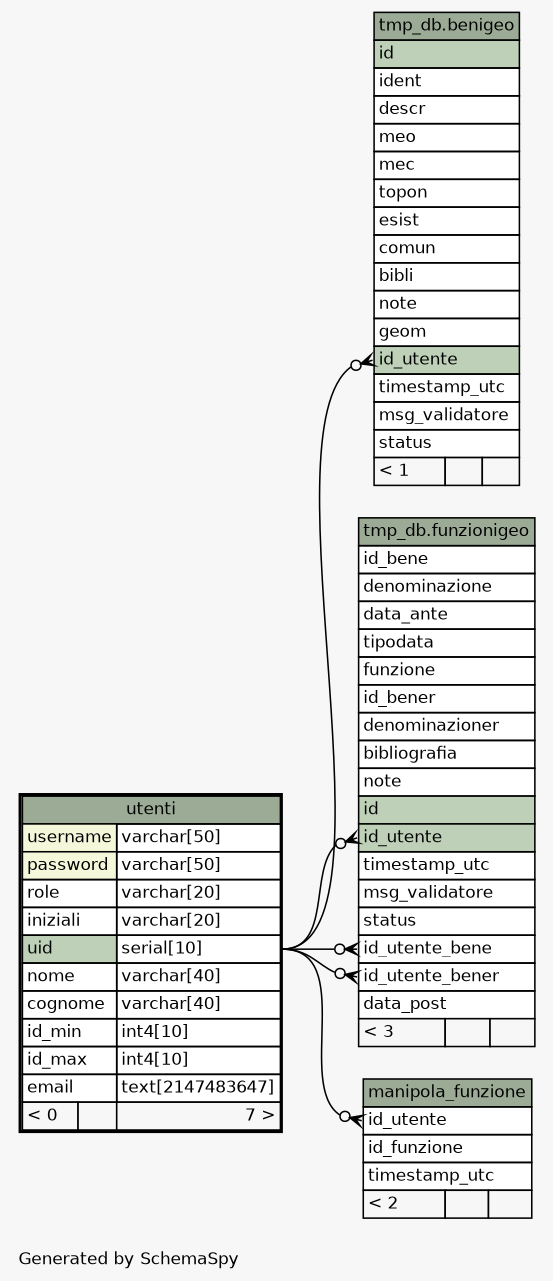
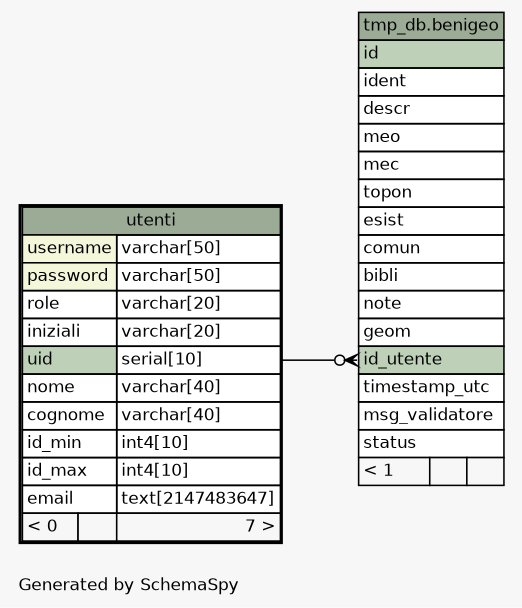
  digraph {
    bgcolor="#f7f7f7"
    fontname=Helvetica
    fontsize=11
    label="\nGenerated by SchemaSpy"
    labeljust=l
    nodesep=0.18
    rankdir=RL
    ranksep=0.46
    node [fontname=Helvetica fontsize=11 shape=plaintext]
    edge [arrowhead=none arrowsize=0.8 arrowtail=crowodot dir=back headport="uid.type:e" tailport="id_utente:w"]
    n1 [label=<     <TABLE BORDER="0" CELLBORDER="1" CELLSPACING="0" BGCOLOR="#ffffff">       <TR><TD COLSPAN="3" BGCOLOR="#9bab96" ALIGN="CENTER">tmp_db.benigeo</TD></TR>       <TR><TD PORT="id" COLSPAN="3" BGCOLOR="#bed1b8" ALIGN="LEFT">id</TD></TR>       <TR><TD PORT="ident" COLSPAN="3" ALIGN="LEFT">ident</TD></TR>       <TR><TD PORT="descr" COLSPAN="3" ALIGN="LEFT">descr</TD></TR>       <TR><TD PORT="meo" COLSPAN="3" ALIGN="LEFT">meo</TD></TR>       <TR><TD PORT="mec" COLSPAN="3" ALIGN="LEFT">mec</TD></TR>       <TR><TD PORT="topon" COLSPAN="3" ALIGN="LEFT">topon</TD></TR>       <TR><TD PORT="esist" COLSPAN="3" ALIGN="LEFT">esist</TD></TR>       <TR><TD PORT="comun" COLSPAN="3" ALIGN="LEFT">comun</TD></TR>       <TR><TD PORT="bibli" COLSPAN="3" ALIGN="LEFT">bibli</TD></TR>       <TR><TD PORT="note" COLSPAN="3" ALIGN="LEFT">note</TD></TR>       <TR><TD PORT="geom" COLSPAN="3" ALIGN="LEFT">geom</TD></TR>       <TR><TD PORT="id_utente" COLSPAN="3" BGCOLOR="#bed1b8" ALIGN="LEFT">id_utente</TD></TR>       <TR><TD PORT="timestamp_utc" COLSPAN="3" ALIGN="LEFT">timestamp_utc</TD></TR>       <TR><TD PORT="msg_validatore" COLSPAN="3" ALIGN="LEFT">msg_validatore</TD></TR>       <TR><TD PORT="status" COLSPAN="3" ALIGN="LEFT">status</TD></TR>       <TR><TD ALIGN="LEFT" BGCOLOR="#f7f7f7">&lt; 1</TD><TD ALIGN="RIGHT" BGCOLOR="#f7f7f7">  </TD><TD ALIGN="RIGHT" BGCOLOR="#f7f7f7">  </TD></TR>     </TABLE>>]
    n2 [label=<     <TABLE BORDER="2" CELLBORDER="1" CELLSPACING="0" BGCOLOR="#ffffff">       <TR><TD COLSPAN="3" BGCOLOR="#9bab96" ALIGN="CENTER">utenti</TD></TR>       <TR><TD PORT="username" COLSPAN="2" BGCOLOR="#f4f7da" ALIGN="LEFT">username</TD><TD PORT="username.type" ALIGN="LEFT">varchar[50]</TD></TR>       <TR><TD PORT="password" COLSPAN="2" BGCOLOR="#f4f7da" ALIGN="LEFT">password</TD><TD PORT="password.type" ALIGN="LEFT">varchar[50]</TD></TR>       <TR><TD PORT="role" COLSPAN="2" ALIGN="LEFT">role</TD><TD PORT="role.type" ALIGN="LEFT">varchar[20]</TD></TR>       <TR><TD PORT="iniziali" COLSPAN="2" ALIGN="LEFT">iniziali</TD><TD PORT="iniziali.type" ALIGN="LEFT">varchar[20]</TD></TR>       <TR><TD PORT="uid" COLSPAN="2" BGCOLOR="#bed1b8" ALIGN="LEFT">uid</TD><TD PORT="uid.type" ALIGN="LEFT">serial[10]</TD></TR>       <TR><TD PORT="nome" COLSPAN="2" ALIGN="LEFT">nome</TD><TD PORT="nome.type" ALIGN="LEFT">varchar[40]</TD></TR>       <TR><TD PORT="cognome" COLSPAN="2" ALIGN="LEFT">cognome</TD><TD PORT="cognome.type" ALIGN="LEFT">varchar[40]</TD></TR>       <TR><TD PORT="id_min" COLSPAN="2" ALIGN="LEFT">id_min</TD><TD PORT="id_min.type" ALIGN="LEFT">int4[10]</TD></TR>       <TR><TD PORT="id_max" COLSPAN="2" ALIGN="LEFT">id_max</TD><TD PORT="id_max.type" ALIGN="LEFT">int4[10]</TD></TR>       <TR><TD PORT="email" COLSPAN="2" ALIGN="LEFT">email</TD><TD PORT="email.type" ALIGN="LEFT">text[2147483647]</TD></TR>       <TR><TD ALIGN="LEFT" BGCOLOR="#f7f7f7">&lt; 0</TD><TD ALIGN="RIGHT" BGCOLOR="#f7f7f7">  </TD><TD ALIGN="RIGHT" BGCOLOR="#f7f7f7">7 &gt;</TD></TR>     </TABLE>>]
-   n3 [label=<     <TABLE BORDER="0" CELLBORDER="1" CELLSPACING="0" BGCOLOR="#ffffff">       <TR><TD COLSPAN="3" BGCOLOR="#9bab96" ALIGN="CENTER">tmp_db.funzionigeo</TD></TR>       <TR><TD PORT="id_bene" COLSPAN="3" ALIGN="LEFT">id_bene</TD></TR>       <TR><TD PORT="denominazione" COLSPAN="3" ALIGN="LEFT">denominazione</TD></TR>       <TR><TD PORT="data_ante" COLSPAN="3" ALIGN="LEFT">data_ante</TD></TR>       <TR><TD PORT="tipodata" COLSPAN="3" ALIGN="LEFT">tipodata</TD></TR>       <TR><TD PORT="funzione" COLSPAN="3" ALIGN="LEFT">funzione</TD></TR>       <TR><TD PORT="id_bener" COLSPAN="3" ALIGN="LEFT">id_bener</TD></TR>       <TR><TD PORT="denominazioner" COLSPAN="3" ALIGN="LEFT">denominazioner</TD></TR>       <TR><TD PORT="bibliografia" COLSPAN="3" ALIGN="LEFT">bibliografia</TD></TR>       <TR><TD PORT="note" COLSPAN="3" ALIGN="LEFT">note</TD></TR>       <TR><TD PORT="id" COLSPAN="3" BGCOLOR="#bed1b8" ALIGN="LEFT">id</TD></TR>       <TR><TD PORT="id_utente" COLSPAN="3" BGCOLOR="#bed1b8" ALIGN="LEFT">id_utente</TD></TR>       <TR><TD PORT="timestamp_utc" COLSPAN="3" ALIGN="LEFT">timestamp_utc</TD></TR>       <TR><TD PORT="msg_validatore" COLSPAN="3" ALIGN="LEFT">msg_validatore</TD></TR>       <TR><TD PORT="status" COLSPAN="3" ALIGN="LEFT">status</TD></TR>       <TR><TD PORT="id_utente_bene" COLSPAN="3" ALIGN="LEFT">id_utente_bene</TD></TR>       <TR><TD PORT="id_utente_bener" COLSPAN="3" ALIGN="LEFT">id_utente_bener</TD></TR>       <TR><TD PORT="data_post" COLSPAN="3" ALIGN="LEFT">data_post</TD></TR>       <TR><TD ALIGN="LEFT" BGCOLOR="#f7f7f7">&lt; 3</TD><TD ALIGN="RIGHT" BGCOLOR="#f7f7f7">  </TD><TD ALIGN="RIGHT" BGCOLOR="#f7f7f7">  </TD></TR>     </TABLE>>]
-   n4 [label=<     <TABLE BORDER="0" CELLBORDER="1" CELLSPACING="0" BGCOLOR="#ffffff">       <TR><TD COLSPAN="3" BGCOLOR="#9bab96" ALIGN="CENTER">manipola_funzione</TD></TR>       <TR><TD PORT="id_utente" COLSPAN="3" ALIGN="LEFT">id_utente</TD></TR>       <TR><TD PORT="id_funzione" COLSPAN="3" ALIGN="LEFT">id_funzione</TD></TR>       <TR><TD PORT="timestamp_utc" COLSPAN="3" ALIGN="LEFT">timestamp_utc</TD></TR>       <TR><TD ALIGN="LEFT" BGCOLOR="#f7f7f7">&lt; 2</TD><TD ALIGN="RIGHT" BGCOLOR="#f7f7f7">  </TD><TD ALIGN="RIGHT" BGCOLOR="#f7f7f7">  </TD></TR>     </TABLE>>]
    n1 -> n2
-   n3 -> n2
-   n3 -> n2 [tailport="id_utente_bene:w"]
-   n3 -> n2 [tailport="id_utente_bener:w"]
-   n4 -> n2
  }
